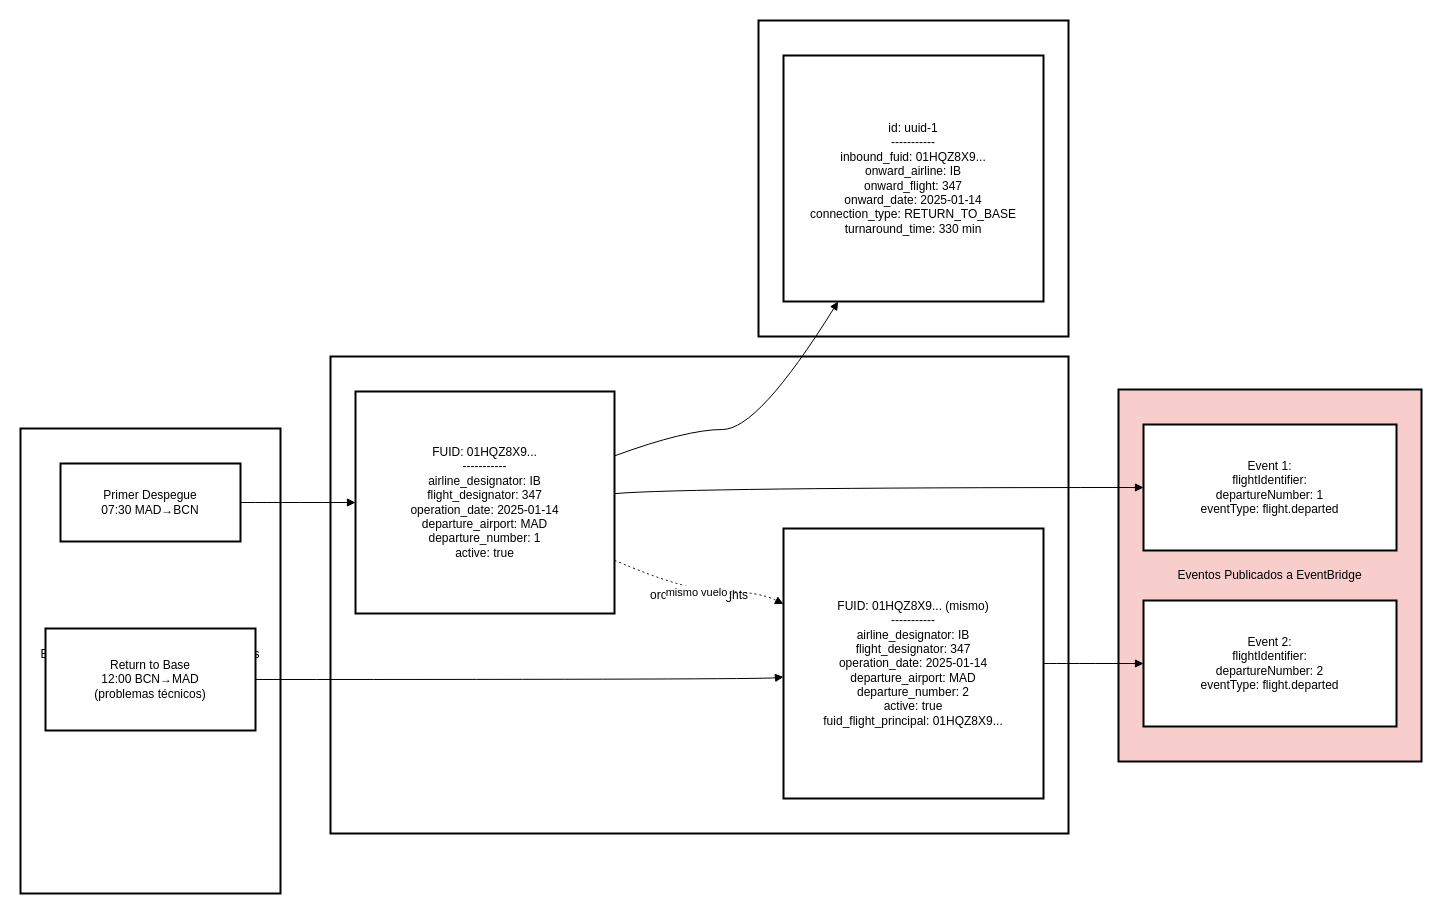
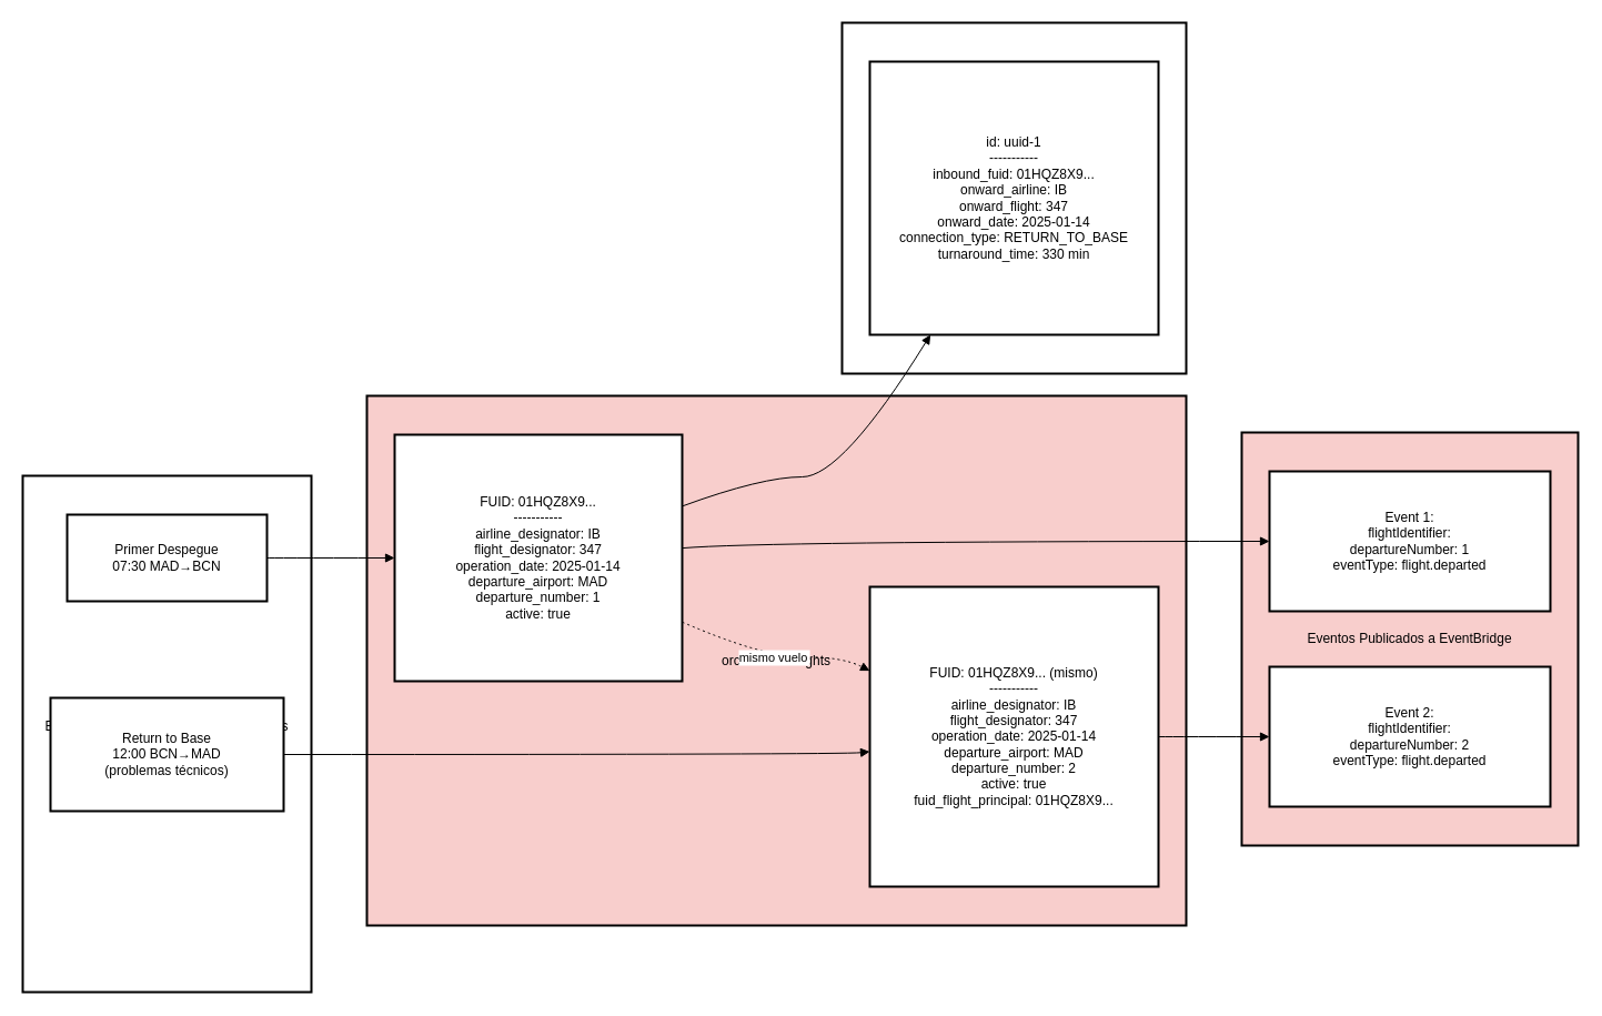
  <mxCell id="0" />
  <mxCell id="1" parent="0" />
  <mxCell id="2" value="Eventos Publicados a EventBridge" style="whiteSpace=wrap;strokeWidth=2;fillColor=#f8cecc;" vertex="1" parent="1"><mxGeometry x="1118" y="389" width="303" height="372" as="geometry" /></mxCell>
  <mxCell id="3" value="fh_onward_flight" style="whiteSpace=wrap;strokeWidth=2;" vertex="1" parent="1"><mxGeometry x="758" y="20" width="310" height="316" as="geometry" /></mxCell>
- <mxCell id="4" value="orchestrator.flights" style="whiteSpace=wrap;strokeWidth=2;" vertex="1" parent="1"><mxGeometry x="330" y="356" width="738" height="477" as="geometry" /></mxCell>
+ <mxCell id="4" value="orchestrator.flights" style="whiteSpace=wrap;strokeWidth=2;fillColor=#f8cecc;" vertex="1" parent="1"><mxGeometry x="330" y="356" width="738" height="477" as="geometry" /></mxCell>
  <mxCell id="5" value="Escenario: Vuelo IB347 despega 2 veces (Return to Base)" style="whiteSpace=wrap;strokeWidth=2;" vertex="1" parent="1"><mxGeometry x="20" y="428" width="260" height="465" as="geometry" /></mxCell>
  <mxCell id="6" value="Primer Despegue&#10;07:30 MAD→BCN" style="whiteSpace=wrap;strokeWidth=2;" vertex="1" parent="1"><mxGeometry x="60" y="463" width="180" height="78" as="geometry" /></mxCell>
  <mxCell id="7" value="Return to Base&#10;12:00 BCN→MAD&#10;(problemas técnicos)" style="whiteSpace=wrap;strokeWidth=2;" vertex="1" parent="1"><mxGeometry x="45" y="628" width="210" height="102" as="geometry" /></mxCell>
  <mxCell id="8" value="FUID: 01HQZ8X9...&#10;-----------&#10;airline_designator: IB&#10;flight_designator: 347&#10;operation_date: 2025-01-14&#10;departure_airport: MAD&#10;departure_number: 1&#10;active: true" style="whiteSpace=wrap;strokeWidth=2;" vertex="1" parent="1"><mxGeometry x="355" y="391" width="259" height="222" as="geometry" /></mxCell>
  <mxCell id="9" value="FUID: 01HQZ8X9... (mismo)&#10;-----------&#10;airline_designator: IB&#10;flight_designator: 347&#10;operation_date: 2025-01-14&#10;departure_airport: MAD&#10;departure_number: 2&#10;active: true&#10;fuid_flight_principal: 01HQZ8X9..." style="whiteSpace=wrap;strokeWidth=2;" vertex="1" parent="1"><mxGeometry x="783" y="528" width="260" height="270" as="geometry" /></mxCell>
  <mxCell id="10" value="id: uuid-1&#10;-----------&#10;inbound_fuid: 01HQZ8X9...&#10;onward_airline: IB&#10;onward_flight: 347&#10;onward_date: 2025-01-14&#10;connection_type: RETURN_TO_BASE&#10;turnaround_time: 330 min" style="whiteSpace=wrap;strokeWidth=2;" vertex="1" parent="1"><mxGeometry x="783" y="55" width="260" height="246" as="geometry" /></mxCell>
  <mxCell id="11" value="Event 1:&#10;flightIdentifier:&#10;  departureNumber: 1&#10;eventType: flight.departed" style="whiteSpace=wrap;strokeWidth=2;" vertex="1" parent="1"><mxGeometry x="1143" y="424" width="253" height="126" as="geometry" /></mxCell>
  <mxCell id="12" value="Event 2:&#10;flightIdentifier:&#10;  departureNumber: 2&#10;eventType: flight.departed" style="whiteSpace=wrap;strokeWidth=2;" vertex="1" parent="1"><mxGeometry x="1143" y="600" width="253" height="126" as="geometry" /></mxCell>
  <mxCell id="13" value="" style="curved=1;startArrow=none;endArrow=block;exitX=1;exitY=0.5;entryX=0;entryY=0.5;rounded=0;" edge="1" parent="1" source="6" target="8"><mxGeometry relative="1" as="geometry"><Array as="points" /></mxGeometry></mxCell>
  <mxCell id="14" value="" style="curved=1;startArrow=none;endArrow=block;exitX=1;exitY=0.46;entryX=0;entryY=0.5;rounded=0;" edge="1" parent="1" source="8" target="11"><mxGeometry relative="1" as="geometry"><Array as="points"><mxPoint x="686" y="487" /></Array></mxGeometry></mxCell>
  <mxCell id="15" value="" style="curved=1;startArrow=none;endArrow=block;exitX=1;exitY=0.29;entryX=0.21;entryY=1;rounded=0;" edge="1" parent="1" source="8" target="10"><mxGeometry relative="1" as="geometry"><Array as="points"><mxPoint x="686" y="429" /><mxPoint x="758" y="429" /></Array></mxGeometry></mxCell>
  <mxCell id="16" value="" style="curved=1;startArrow=none;endArrow=block;exitX=1;exitY=0.5;entryX=0;entryY=0.55;rounded=0;" edge="1" parent="1" source="7" target="9"><mxGeometry relative="1" as="geometry"><Array as="points"><mxPoint x="758" y="679" /></Array></mxGeometry></mxCell>
  <mxCell id="17" value="" style="curved=1;startArrow=none;endArrow=block;exitX=1;exitY=0.5;entryX=0;entryY=0.5;rounded=0;" edge="1" parent="1" source="9" target="12"><mxGeometry relative="1" as="geometry"><Array as="points" /></mxGeometry></mxCell>
  <mxCell id="18" value="mismo vuelo" style="curved=1;dashed=1;dashPattern=2 3;startArrow=none;endArrow=block;exitX=1;exitY=0.76;entryX=0;entryY=0.28;rounded=0;" edge="1" parent="1" source="8" target="9"><mxGeometry relative="1" as="geometry"><Array as="points"><mxPoint x="686" y="591" /><mxPoint x="758" y="591" /></Array></mxGeometry></mxCell>
